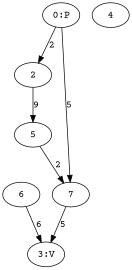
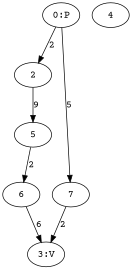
  digraph {
    fontname="Courier Prime"
    node [fontname="Courier Prime"]
    edge [fontname="Courier Prime"]
    "0:P"
    2
    7
    5
    "3:V"
    6
    4
    "0:P" -> 2 [label=2]
    "0:P" -> 7 [label=5]
    2 -> 5 [label=9]
-   7 -> "3:V" [label=5]
-   5 -> 7 [label=2]
+   7 -> "3:V" [label=2]
+   5 -> 6 [label=2]
    6 -> "3:V" [label=6]
  }
